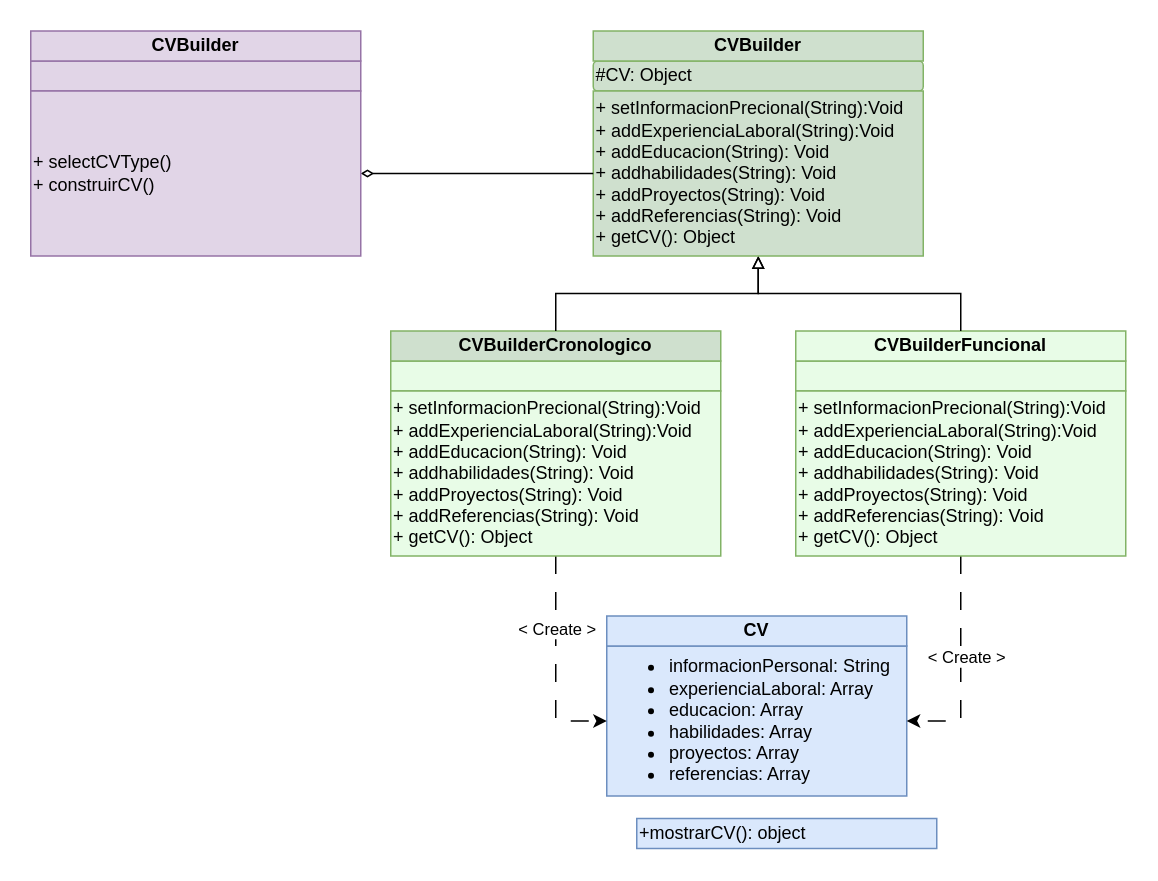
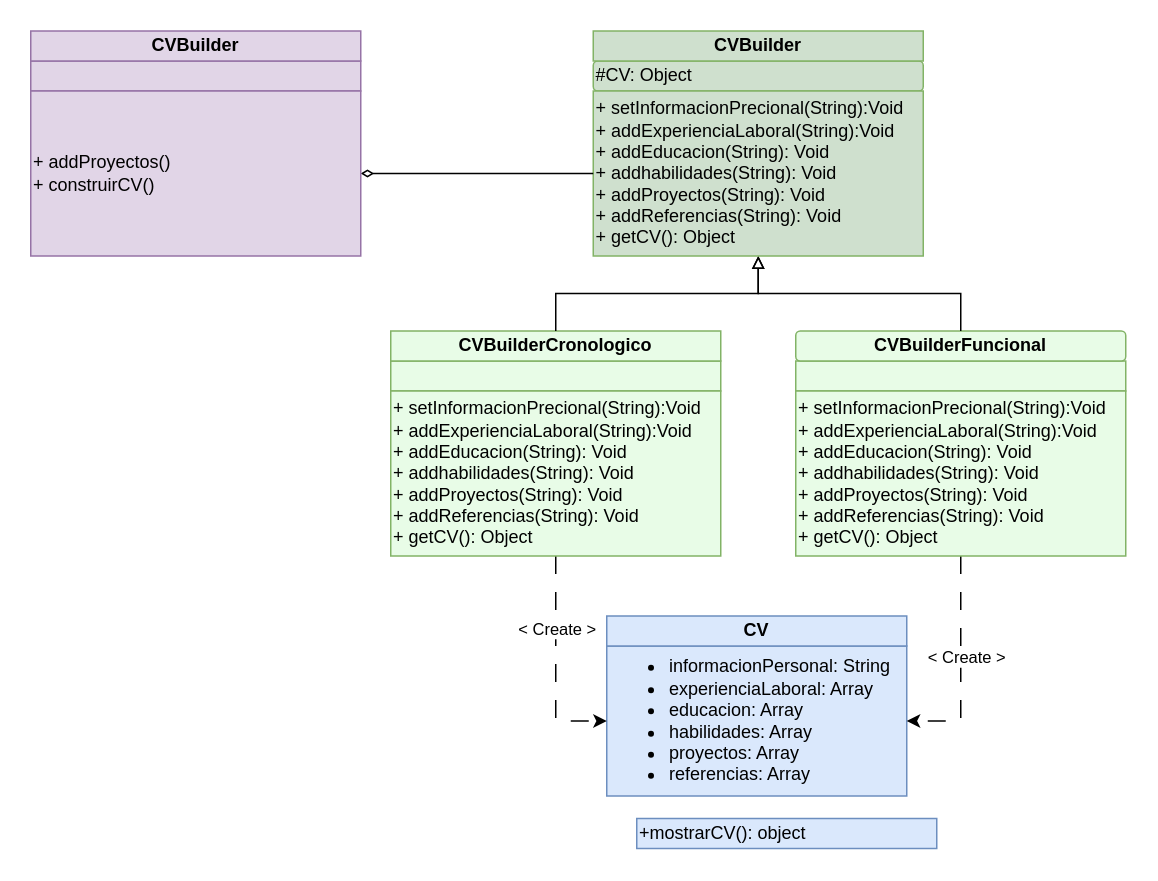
  <mxCell id="0" />
  <mxCell id="1" parent="0" />
  <mxCell id="2" value="&lt;ul&gt;&lt;li&gt;informacionPersonal: String&lt;/li&gt;&lt;li&gt;experienciaLaboral: Array&lt;/li&gt;&lt;li&gt;educacion: Array&lt;/li&gt;&lt;li&gt;habilidades: Array&lt;/li&gt;&lt;li&gt;proyectos: Array&lt;/li&gt;&lt;li&gt;referencias: Array&lt;/li&gt;&lt;/ul&gt;" style="rounded=0;whiteSpace=wrap;html=1;align=left;fillColor=#dae8fc;strokeColor=#6c8ebf;" vertex="1" parent="1"><mxGeometry x="404" y="430" width="200" height="100" as="geometry" /></mxCell>
  <mxCell id="3" value="&lt;b&gt;CV&lt;/b&gt;" style="rounded=0;whiteSpace=wrap;html=1;fillColor=#dae8fc;strokeColor=#6c8ebf;" vertex="1" parent="1"><mxGeometry x="404" y="410" width="200" height="20" as="geometry" /></mxCell>
  <mxCell id="4" value="+mostrarCV(): object" style="rounded=0;whiteSpace=wrap;html=1;align=left;fillColor=#dae8fc;strokeColor=#6c8ebf;" vertex="1" parent="1"><mxGeometry x="424" y="545" width="200" height="20" as="geometry" /></mxCell>
  <mxCell id="5" value="" style="rounded=0;whiteSpace=wrap;html=1;align=left;fillColor=#E8FCE7;strokeColor=#82b366;" vertex="1" parent="1"><mxGeometry x="260" y="240" width="220" height="20" as="geometry" /></mxCell>
- <mxCell id="6" value="&lt;b&gt;CVBuilderCronologico&lt;/b&gt;" style="rounded=0;whiteSpace=wrap;html=1;fillColor=#cfe0ce;strokeColor=#82b366;" vertex="1" parent="1"><mxGeometry x="260" y="220" width="220" height="20" as="geometry" /></mxCell>
+ <mxCell id="6" value="&lt;b&gt;CVBuilderCronologico&lt;/b&gt;" style="rounded=0;whiteSpace=wrap;html=1;fillColor=#E8FCE7;strokeColor=#82b366;" vertex="1" parent="1"><mxGeometry x="260" y="220" width="220" height="20" as="geometry" /></mxCell>
  <mxCell id="7" style="edgeStyle=orthogonalEdgeStyle;rounded=0;orthogonalLoop=1;jettySize=auto;html=1;entryX=0;entryY=0.5;entryDx=0;entryDy=0;dashed=1;dashPattern=12 12;" edge="1" parent="1" source="9" target="2"><mxGeometry relative="1" as="geometry" /></mxCell>
  <mxCell id="8" value="&amp;lt; Create &amp;gt;" style="edgeLabel;html=1;align=center;verticalAlign=middle;resizable=0;points=[];" vertex="1" connectable="0" parent="7"><mxGeometry x="-0.333" relative="1" as="geometry"><mxPoint as="offset" /></mxGeometry></mxCell>
  <mxCell id="9" value="+ setInformacionPrecional(String):Void&lt;div&gt;+ addExperienciaLaboral(String):Void&lt;/div&gt;&lt;div&gt;+ addEducacion(String): Void&lt;/div&gt;&lt;div&gt;+ addhabilidades(String): Void&lt;/div&gt;&lt;div&gt;+ addProyectos(String): Void&lt;/div&gt;&lt;div&gt;+ addReferencias(String): Void&lt;/div&gt;&lt;div&gt;+ getCV(): Object&lt;/div&gt;" style="rounded=0;whiteSpace=wrap;html=1;align=left;fillColor=#E8FCE7;strokeColor=#82b366;" vertex="1" parent="1"><mxGeometry x="260" y="260" width="220" height="110" as="geometry" /></mxCell>
  <mxCell id="10" value="" style="rounded=0;whiteSpace=wrap;html=1;align=left;fillColor=#E8FCE7;strokeColor=#82b366;" vertex="1" parent="1"><mxGeometry x="530" y="240" width="220" height="20" as="geometry" /></mxCell>
- <mxCell id="11" value="&lt;b&gt;CVBuilderFuncional&lt;/b&gt;" style="rounded=0;whiteSpace=wrap;html=1;fillColor=#E8FCE7;strokeColor=#82b366;" vertex="1" parent="1"><mxGeometry x="530" y="220" width="220" height="20" as="geometry" /></mxCell>
+ <mxCell id="11" value="&lt;b&gt;CVBuilderFuncional&lt;/b&gt;" style="whiteSpace=wrap;html=1;fillColor=#E8FCE7;strokeColor=#82b366;rounded=1;" vertex="1" parent="1"><mxGeometry x="530" y="220" width="220" height="20" as="geometry" /></mxCell>
  <mxCell id="12" style="edgeStyle=orthogonalEdgeStyle;rounded=0;orthogonalLoop=1;jettySize=auto;html=1;entryX=1;entryY=0.5;entryDx=0;entryDy=0;dashed=1;dashPattern=12 12;" edge="1" parent="1" source="14" target="2"><mxGeometry relative="1" as="geometry" /></mxCell>
  <mxCell id="13" value="&amp;lt; Create &amp;gt;" style="edgeLabel;html=1;align=center;verticalAlign=middle;resizable=0;points=[];" vertex="1" connectable="0" parent="12"><mxGeometry x="-0.082" y="3" relative="1" as="geometry"><mxPoint as="offset" /></mxGeometry></mxCell>
  <mxCell id="14" value="+ setInformacionPrecional(String):Void&lt;div&gt;+ addExperienciaLaboral(String):Void&lt;/div&gt;&lt;div&gt;+ addEducacion(String): Void&lt;/div&gt;&lt;div&gt;+ addhabilidades(String): Void&lt;/div&gt;&lt;div&gt;+ addProyectos(String): Void&lt;/div&gt;&lt;div&gt;+ addReferencias(String): Void&lt;/div&gt;&lt;div&gt;+ getCV(): Object&lt;/div&gt;" style="rounded=0;whiteSpace=wrap;html=1;align=left;fillColor=#E8FCE7;strokeColor=#82b366;" vertex="1" parent="1"><mxGeometry x="530" y="260" width="220" height="110" as="geometry" /></mxCell>
  <mxCell id="15" value="#CV: Object" style="whiteSpace=wrap;html=1;align=left;fillColor=#CFE0CE;strokeColor=#82b366;rounded=1;" vertex="1" parent="1"><mxGeometry x="395" y="40" width="220" height="20" as="geometry" /></mxCell>
  <mxCell id="16" value="&lt;b&gt;CVBuilder&lt;/b&gt;" style="rounded=0;whiteSpace=wrap;html=1;fillColor=#CFE0CE;strokeColor=#82b366;" vertex="1" parent="1"><mxGeometry x="395" y="20" width="220" height="20" as="geometry" /></mxCell>
  <mxCell id="17" style="edgeStyle=orthogonalEdgeStyle;rounded=0;orthogonalLoop=1;jettySize=auto;html=1;entryX=0.5;entryY=0;entryDx=0;entryDy=0;endArrow=none;endFill=0;startArrow=block;startFill=0;" edge="1" parent="1" source="19" target="6"><mxGeometry relative="1" as="geometry" /></mxCell>
  <mxCell id="18" style="edgeStyle=orthogonalEdgeStyle;rounded=0;orthogonalLoop=1;jettySize=auto;html=1;entryX=0.5;entryY=0;entryDx=0;entryDy=0;endArrow=none;endFill=0;startArrow=block;startFill=0;" edge="1" parent="1" source="19" target="11"><mxGeometry relative="1" as="geometry" /></mxCell>
  <mxCell id="19" value="+ setInformacionPrecional(String):Void&lt;div&gt;+ addExperienciaLaboral(String):Void&lt;/div&gt;&lt;div&gt;+ addEducacion(String): Void&lt;/div&gt;&lt;div&gt;+ addhabilidades(String): Void&lt;/div&gt;&lt;div&gt;+ addProyectos(String): Void&lt;/div&gt;&lt;div&gt;+ addReferencias(String): Void&lt;/div&gt;&lt;div&gt;+ getCV(): Object&lt;/div&gt;" style="rounded=0;whiteSpace=wrap;html=1;align=left;fillColor=#CFE0CE;strokeColor=#82b366;" vertex="1" parent="1"><mxGeometry x="395" y="60" width="220" height="110" as="geometry" /></mxCell>
  <mxCell id="20" value="" style="rounded=0;whiteSpace=wrap;html=1;align=left;fillColor=#e1d5e7;strokeColor=#9673a6;" vertex="1" parent="1"><mxGeometry x="20" y="40" width="220" height="20" as="geometry" /></mxCell>
  <mxCell id="21" value="&lt;b&gt;CVBuilder&lt;/b&gt;" style="rounded=0;whiteSpace=wrap;html=1;fillColor=#e1d5e7;strokeColor=#9673a6;" vertex="1" parent="1"><mxGeometry x="20" y="20" width="220" height="20" as="geometry" /></mxCell>
  <mxCell id="22" style="edgeStyle=orthogonalEdgeStyle;rounded=0;orthogonalLoop=1;jettySize=auto;html=1;entryX=0;entryY=0.5;entryDx=0;entryDy=0;endArrow=none;endFill=0;startArrow=diamondThin;startFill=0;" edge="1" parent="1" source="23" target="19"><mxGeometry relative="1" as="geometry" /></mxCell>
- <mxCell id="23" value="&lt;div&gt;+ selectCVType()&lt;/div&gt;+ construirCV()" style="rounded=0;whiteSpace=wrap;html=1;align=left;fillColor=#e1d5e7;strokeColor=#9673a6;" vertex="1" parent="1"><mxGeometry x="20" y="60" width="220" height="110" as="geometry" /></mxCell>
+ <mxCell id="23" value="&lt;div&gt;+ addProyectos()&lt;/div&gt;+ construirCV()" style="rounded=0;whiteSpace=wrap;html=1;align=left;fillColor=#e1d5e7;strokeColor=#9673a6;" vertex="1" parent="1"><mxGeometry x="20" y="60" width="220" height="110" as="geometry" /></mxCell>
